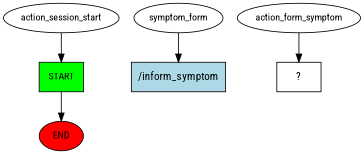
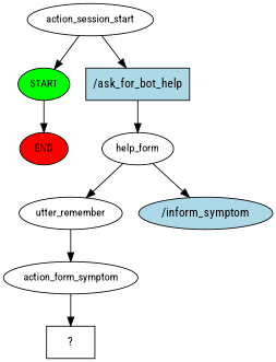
  digraph {
    fontname="Roboto Condensed"
    node [fontname="Roboto Condensed" fontsize=12]
    edge [fontname="Roboto Condensed"]
-   n1 [fillcolor=green label=START style=filled shape=box]
+   n1 [fillcolor=green label=START style=filled]
    n2 [fillcolor=red label=END style=filled]
    n3 [label=action_session_start]
-   n5 [label=symptom_form]
-   n7 [fillcolor=lightblue label="/inform_symptom" shape=rect style=filled fontsize=""]
+   n4 [fillcolor=lightblue label="/ask_for_bot_help" shape=rect style=filled fontsize=""]
+   n5 [label=help_form]
+   n6 [label=utter_remember]
+   n7 [fillcolor=lightblue label="/inform_symptom" shape=ellipse style=filled fontsize=""]
    n8 [label=action_form_symptom]
    n9 [label="  ?  " shape=rect fontsize=""]
    n1 -> n2
    n3 -> n1
+   n3 -> n4
+   n4 -> n5
+   n5 -> n6
    n5 -> n7
+   n6 -> n8
    n8 -> n9
  }
